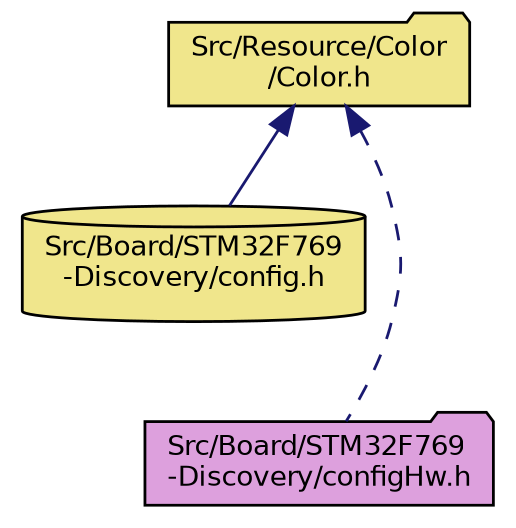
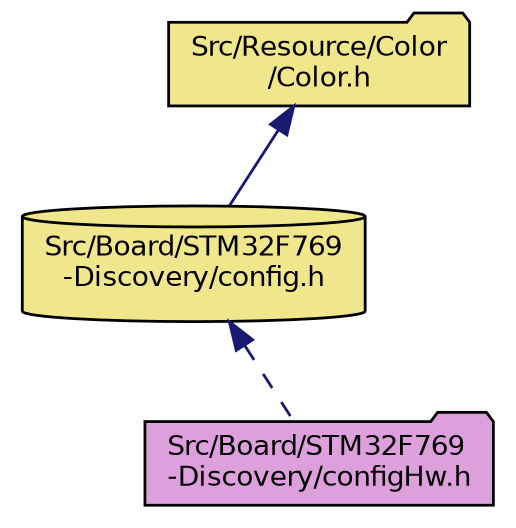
  digraph {
    node [color=black fillcolor=khaki fontname=Helvetica fontsize=10 shape=folder style=filled]
    edge [color=midnightblue dir=back fontname=Helvetica fontsize=10 labelfontname=Helvetica labelfontsize=10]
    n1 [fontcolor=black height=0.2 label="Src/Resource/Color\l/Color.h" width=0.4]
    n2 [height=0.2 label="Src/Board/STM32F769\l-Discovery/config.h" shape=cylinder width=0.4]
    n3 [fillcolor=plum height=0.2 label="Src/Board/STM32F769\l-Discovery/configHw.h" width=0.4]
    n1 -> n2 [style=solid]
-   n1 -> n3 [style=dashed]
+   n2 -> n3 [style=dashed]
  }
